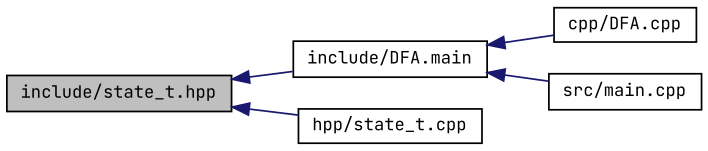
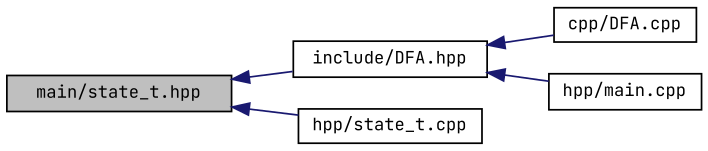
  digraph {
    fontname="JetBrains Mono"
    rankdir=LR
    node [color=black fillcolor=white fontname="JetBrains Mono" fontsize=10 shape=record style=filled]
    edge [color=midnightblue dir=back fontname="JetBrains Mono" fontsize=10 labelfontname=Helvetica labelfontsize=10 style=solid]
-   n1 [fillcolor=grey75 fontcolor=black height=0.2 label="include/state_t.hpp" width=0.4]
-   n2 [height=0.2 label="include/DFA.main" width=0.4]
+   n1 [fillcolor=grey75 fontcolor=black height=0.2 label="main/state_t.hpp" width=0.4]
+   n2 [height=0.2 label="include/DFA.hpp" width=0.4]
    n3 [height=0.2 label="hpp/state_t.cpp" width=0.4]
    n4 [height=0.2 label="cpp/DFA.cpp" width=0.4]
-   n5 [height=0.2 label="src/main.cpp" width=0.4]
+   n5 [height=0.2 label="hpp/main.cpp" width=0.4]
    n1 -> n2
    n1 -> n3
    n2 -> n4
    n2 -> n5
  }
